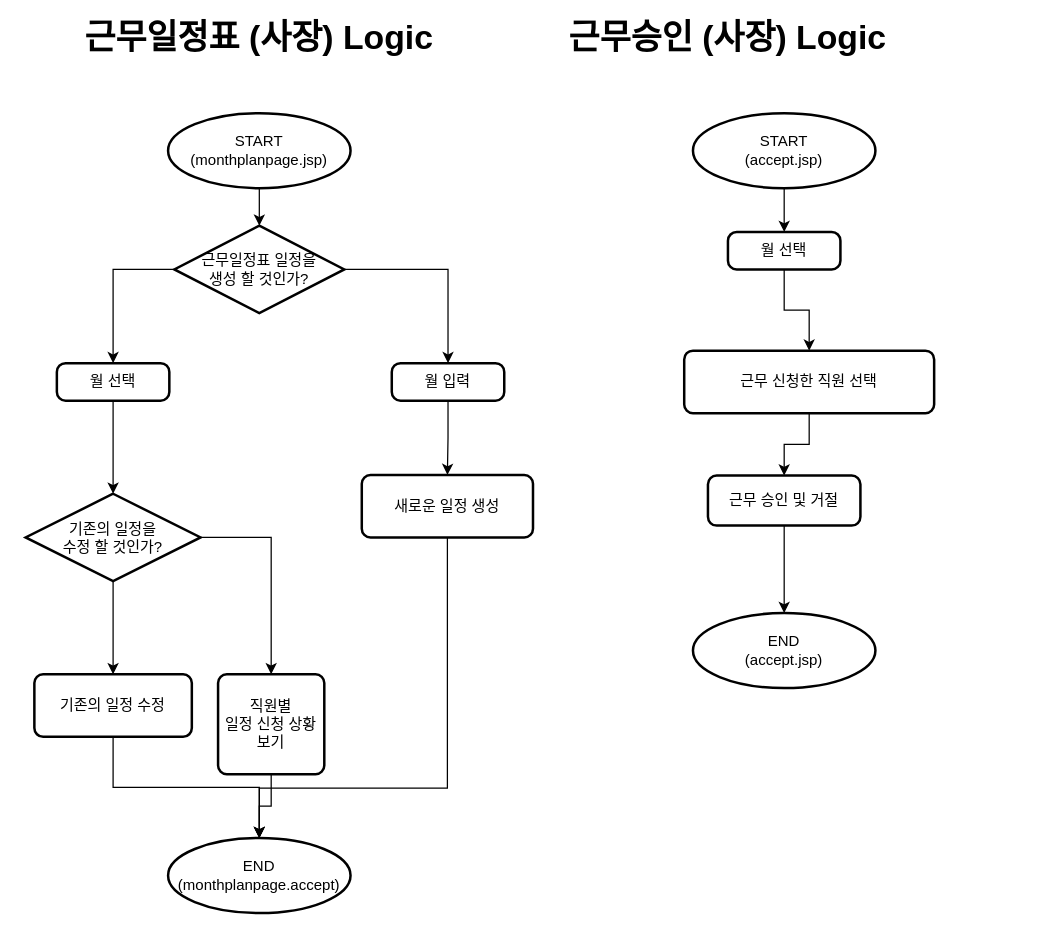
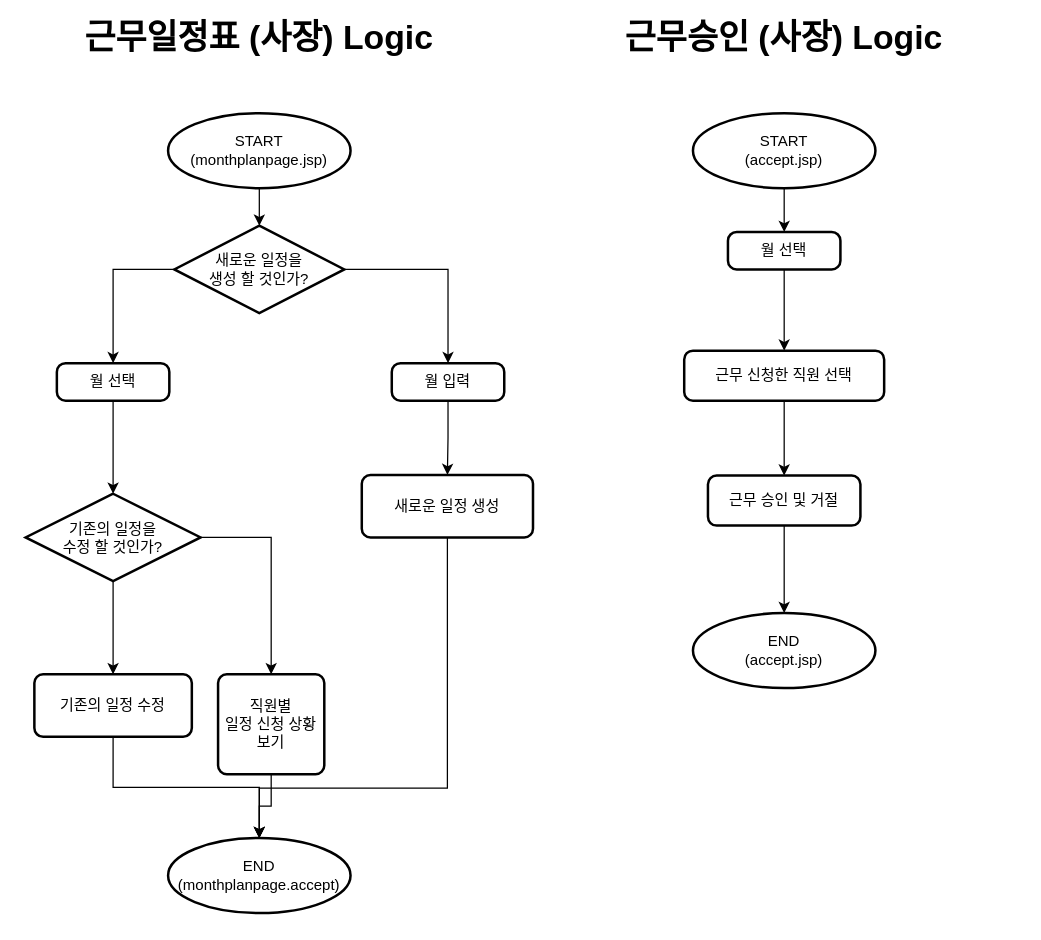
  <mxCell id="0" />
  <mxCell id="1" parent="0" />
  <mxCell id="2" value="&lt;b&gt;&lt;font style=&quot;font-size: 27px&quot;&gt;근무일정표 (사장) Logic&lt;/font&gt;&lt;/b&gt;" style="text;html=1;strokeColor=none;fillColor=none;align=center;verticalAlign=middle;whiteSpace=wrap;rounded=0;" vertex="1" parent="1"><mxGeometry x="23" y="20" width="368" height="20" as="geometry" /></mxCell>
- <mxCell id="3" value="&lt;b&gt;&lt;font style=&quot;font-size: 27px&quot;&gt;근무승인 (사장) Logic&lt;/font&gt;&lt;/b&gt;" style="text;html=1;strokeColor=none;fillColor=none;align=center;verticalAlign=middle;whiteSpace=wrap;rounded=0;" vertex="1" parent="1"><mxGeometry x="398" y="20" width="368" height="20" as="geometry" /></mxCell>
+ <mxCell id="3" value="&lt;b&gt;&lt;font style=&quot;font-size: 27px&quot;&gt;근무승인 (사장) Logic&lt;/font&gt;&lt;/b&gt;" style="text;html=1;strokeColor=none;fillColor=none;align=center;verticalAlign=middle;whiteSpace=wrap;rounded=0;" vertex="1" parent="1"><mxGeometry x="443" y="20" width="368" height="20" as="geometry" /></mxCell>
  <mxCell id="4" style="edgeStyle=orthogonalEdgeStyle;rounded=0;orthogonalLoop=1;jettySize=auto;html=1;exitX=0.5;exitY=1;exitDx=0;exitDy=0;exitPerimeter=0;entryX=0.5;entryY=0;entryDx=0;entryDy=0;entryPerimeter=0;" edge="1" parent="1" source="5" target="14"><mxGeometry relative="1" as="geometry" /></mxCell>
  <mxCell id="5" value="START&lt;br&gt;(monthplanpage.jsp)" style="strokeWidth=2;html=1;shape=mxgraph.flowchart.start_1;whiteSpace=wrap;" vertex="1" parent="1"><mxGeometry x="134" y="90" width="146" height="60" as="geometry" /></mxCell>
  <mxCell id="6" style="edgeStyle=orthogonalEdgeStyle;rounded=0;orthogonalLoop=1;jettySize=auto;html=1;exitX=0.5;exitY=1;exitDx=0;exitDy=0;entryX=0.5;entryY=0;entryDx=0;entryDy=0;entryPerimeter=0;" edge="1" parent="1" source="7" target="19"><mxGeometry relative="1" as="geometry" /></mxCell>
  <mxCell id="7" value="월 선택" style="rounded=1;whiteSpace=wrap;html=1;absoluteArcSize=1;arcSize=14;strokeWidth=2;" vertex="1" parent="1"><mxGeometry x="45" y="290" width="90" height="30" as="geometry" /></mxCell>
  <mxCell id="8" style="edgeStyle=orthogonalEdgeStyle;rounded=0;orthogonalLoop=1;jettySize=auto;html=1;exitX=0.5;exitY=1;exitDx=0;exitDy=0;entryX=0.5;entryY=0;entryDx=0;entryDy=0;entryPerimeter=0;" edge="1" parent="1" source="9" target="22"><mxGeometry relative="1" as="geometry"><Array as="points"><mxPoint x="358" y="630" /><mxPoint x="207" y="630" /></Array></mxGeometry></mxCell>
  <mxCell id="9" value="새로운 일정 생성" style="rounded=1;whiteSpace=wrap;html=1;absoluteArcSize=1;arcSize=14;strokeWidth=2;" vertex="1" parent="1"><mxGeometry x="289" y="379.5" width="137" height="50" as="geometry" /></mxCell>
  <mxCell id="10" style="edgeStyle=orthogonalEdgeStyle;rounded=0;orthogonalLoop=1;jettySize=auto;html=1;exitX=0.5;exitY=1;exitDx=0;exitDy=0;" edge="1" parent="1" source="11" target="22"><mxGeometry relative="1" as="geometry" /></mxCell>
  <mxCell id="11" value="기존의 일정 수정" style="rounded=1;whiteSpace=wrap;html=1;absoluteArcSize=1;arcSize=14;strokeWidth=2;" vertex="1" parent="1"><mxGeometry x="27" y="539" width="126" height="50" as="geometry" /></mxCell>
  <mxCell id="12" style="edgeStyle=orthogonalEdgeStyle;rounded=0;orthogonalLoop=1;jettySize=auto;html=1;exitX=0;exitY=0.5;exitDx=0;exitDy=0;exitPerimeter=0;entryX=0.5;entryY=0;entryDx=0;entryDy=0;" edge="1" parent="1" source="14" target="7"><mxGeometry relative="1" as="geometry" /></mxCell>
  <mxCell id="13" style="edgeStyle=orthogonalEdgeStyle;rounded=0;orthogonalLoop=1;jettySize=auto;html=1;exitX=1;exitY=0.5;exitDx=0;exitDy=0;exitPerimeter=0;entryX=0.5;entryY=0;entryDx=0;entryDy=0;" edge="1" parent="1" source="14" target="16"><mxGeometry relative="1" as="geometry" /></mxCell>
- <mxCell id="14" value="근무일정표 일정을 &lt;br&gt;생성 할 것인가?" style="strokeWidth=2;html=1;shape=mxgraph.flowchart.decision;whiteSpace=wrap;" vertex="1" parent="1"><mxGeometry x="139" y="180" width="136" height="70" as="geometry" /></mxCell>
+ <mxCell id="14" value="새로운 일정을 &lt;br&gt;생성 할 것인가?" style="strokeWidth=2;html=1;shape=mxgraph.flowchart.decision;whiteSpace=wrap;" vertex="1" parent="1"><mxGeometry x="139" y="180" width="136" height="70" as="geometry" /></mxCell>
  <mxCell id="15" style="edgeStyle=orthogonalEdgeStyle;rounded=0;orthogonalLoop=1;jettySize=auto;html=1;exitX=0.5;exitY=1;exitDx=0;exitDy=0;entryX=0.5;entryY=0;entryDx=0;entryDy=0;" edge="1" parent="1" source="16" target="9"><mxGeometry relative="1" as="geometry" /></mxCell>
  <mxCell id="16" value="월 입력" style="rounded=1;whiteSpace=wrap;html=1;absoluteArcSize=1;arcSize=14;strokeWidth=2;" vertex="1" parent="1"><mxGeometry x="313" y="290" width="90" height="30" as="geometry" /></mxCell>
  <mxCell id="17" style="edgeStyle=orthogonalEdgeStyle;rounded=0;orthogonalLoop=1;jettySize=auto;html=1;exitX=0.5;exitY=1;exitDx=0;exitDy=0;exitPerimeter=0;entryX=0.5;entryY=0;entryDx=0;entryDy=0;" edge="1" parent="1" source="19" target="11"><mxGeometry relative="1" as="geometry" /></mxCell>
  <mxCell id="18" style="edgeStyle=orthogonalEdgeStyle;rounded=0;orthogonalLoop=1;jettySize=auto;html=1;exitX=1;exitY=0.5;exitDx=0;exitDy=0;exitPerimeter=0;entryX=0.5;entryY=0;entryDx=0;entryDy=0;" edge="1" parent="1" source="19" target="21"><mxGeometry relative="1" as="geometry" /></mxCell>
  <mxCell id="19" value="기존의 일정을 &lt;br&gt;수정 할 것인가?" style="strokeWidth=2;html=1;shape=mxgraph.flowchart.decision;whiteSpace=wrap;" vertex="1" parent="1"><mxGeometry x="20" y="394.5" width="140" height="70" as="geometry" /></mxCell>
  <mxCell id="20" style="edgeStyle=orthogonalEdgeStyle;rounded=0;orthogonalLoop=1;jettySize=auto;html=1;exitX=0.5;exitY=1;exitDx=0;exitDy=0;" edge="1" parent="1" source="21" target="22"><mxGeometry relative="1" as="geometry" /></mxCell>
  <mxCell id="21" value="직원별 &lt;br&gt;일정 신청 상황 보기" style="rounded=1;whiteSpace=wrap;html=1;absoluteArcSize=1;arcSize=14;strokeWidth=2;" vertex="1" parent="1"><mxGeometry x="174" y="539" width="85" height="80" as="geometry" /></mxCell>
  <mxCell id="22" value="END&lt;br&gt;(monthplanpage.accept)" style="strokeWidth=2;html=1;shape=mxgraph.flowchart.start_1;whiteSpace=wrap;" vertex="1" parent="1"><mxGeometry x="134" y="670" width="146" height="60" as="geometry" /></mxCell>
  <mxCell id="23" style="edgeStyle=orthogonalEdgeStyle;rounded=0;orthogonalLoop=1;jettySize=auto;html=1;exitX=0.5;exitY=1;exitDx=0;exitDy=0;exitPerimeter=0;entryX=0.5;entryY=0;entryDx=0;entryDy=0;" edge="1" parent="1" source="24" target="26"><mxGeometry relative="1" as="geometry" /></mxCell>
  <mxCell id="24" value="START&lt;br&gt;(accept.jsp)" style="strokeWidth=2;html=1;shape=mxgraph.flowchart.start_1;whiteSpace=wrap;" vertex="1" parent="1"><mxGeometry x="554" y="90" width="146" height="60" as="geometry" /></mxCell>
  <mxCell id="25" style="edgeStyle=orthogonalEdgeStyle;rounded=0;orthogonalLoop=1;jettySize=auto;html=1;exitX=0.5;exitY=1;exitDx=0;exitDy=0;entryX=0.5;entryY=0;entryDx=0;entryDy=0;" edge="1" parent="1" source="26" target="28"><mxGeometry relative="1" as="geometry" /></mxCell>
  <mxCell id="26" value="월 선택" style="rounded=1;whiteSpace=wrap;html=1;absoluteArcSize=1;arcSize=14;strokeWidth=2;" vertex="1" parent="1"><mxGeometry x="582" y="185" width="90" height="30" as="geometry" /></mxCell>
  <mxCell id="27" style="edgeStyle=orthogonalEdgeStyle;rounded=0;orthogonalLoop=1;jettySize=auto;html=1;exitX=0.5;exitY=1;exitDx=0;exitDy=0;entryX=0.5;entryY=0;entryDx=0;entryDy=0;" edge="1" parent="1" source="28" target="30"><mxGeometry relative="1" as="geometry" /></mxCell>
- <mxCell id="28" value="근무 신청한 직원 선택" style="rounded=1;whiteSpace=wrap;html=1;absoluteArcSize=1;arcSize=14;strokeWidth=2;" vertex="1" parent="1"><mxGeometry x="547" y="280" width="200" height="50" as="geometry" /></mxCell>
+ <mxCell id="28" value="근무 신청한 직원 선택" style="rounded=1;whiteSpace=wrap;html=1;absoluteArcSize=1;arcSize=14;strokeWidth=2;" vertex="1" parent="1"><mxGeometry x="547" y="280" width="160" height="40" as="geometry" /></mxCell>
  <mxCell id="29" style="edgeStyle=orthogonalEdgeStyle;rounded=0;orthogonalLoop=1;jettySize=auto;html=1;exitX=0.5;exitY=1;exitDx=0;exitDy=0;entryX=0.5;entryY=0;entryDx=0;entryDy=0;entryPerimeter=0;" edge="1" parent="1" source="30" target="31"><mxGeometry relative="1" as="geometry" /></mxCell>
  <mxCell id="30" value="근무 승인 및 거절" style="rounded=1;whiteSpace=wrap;html=1;absoluteArcSize=1;arcSize=14;strokeWidth=2;" vertex="1" parent="1"><mxGeometry x="566" y="380" width="122" height="40" as="geometry" /></mxCell>
  <mxCell id="31" value="END&lt;br&gt;(accept.jsp)" style="strokeWidth=2;html=1;shape=mxgraph.flowchart.start_1;whiteSpace=wrap;" vertex="1" parent="1"><mxGeometry x="554" y="490" width="146" height="60" as="geometry" /></mxCell>
